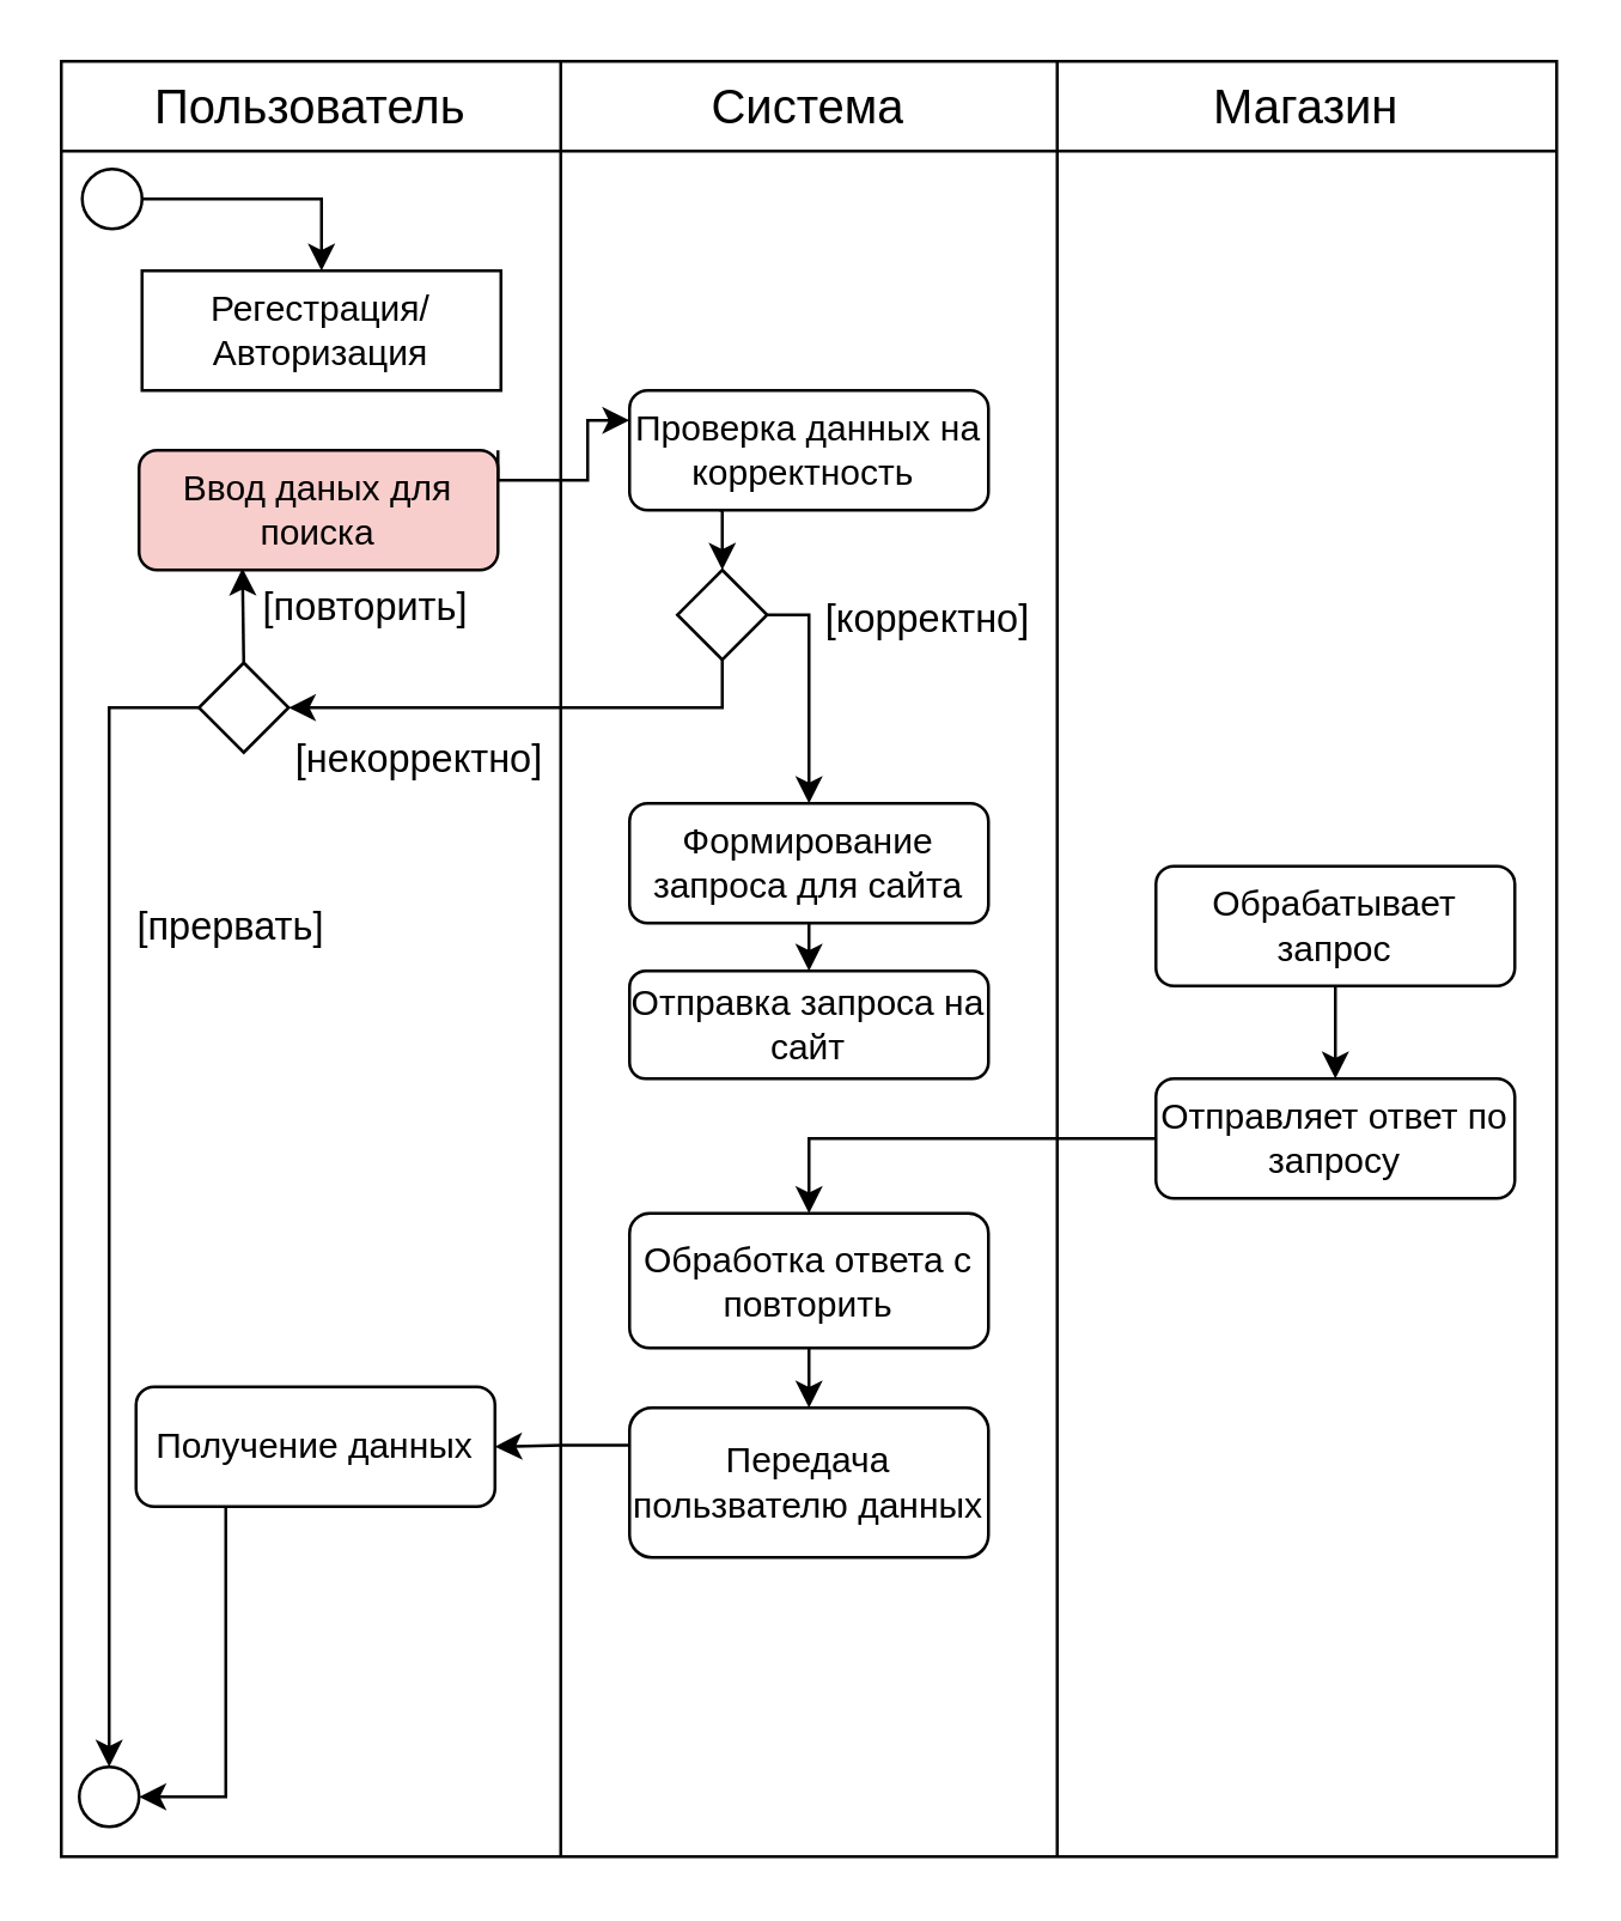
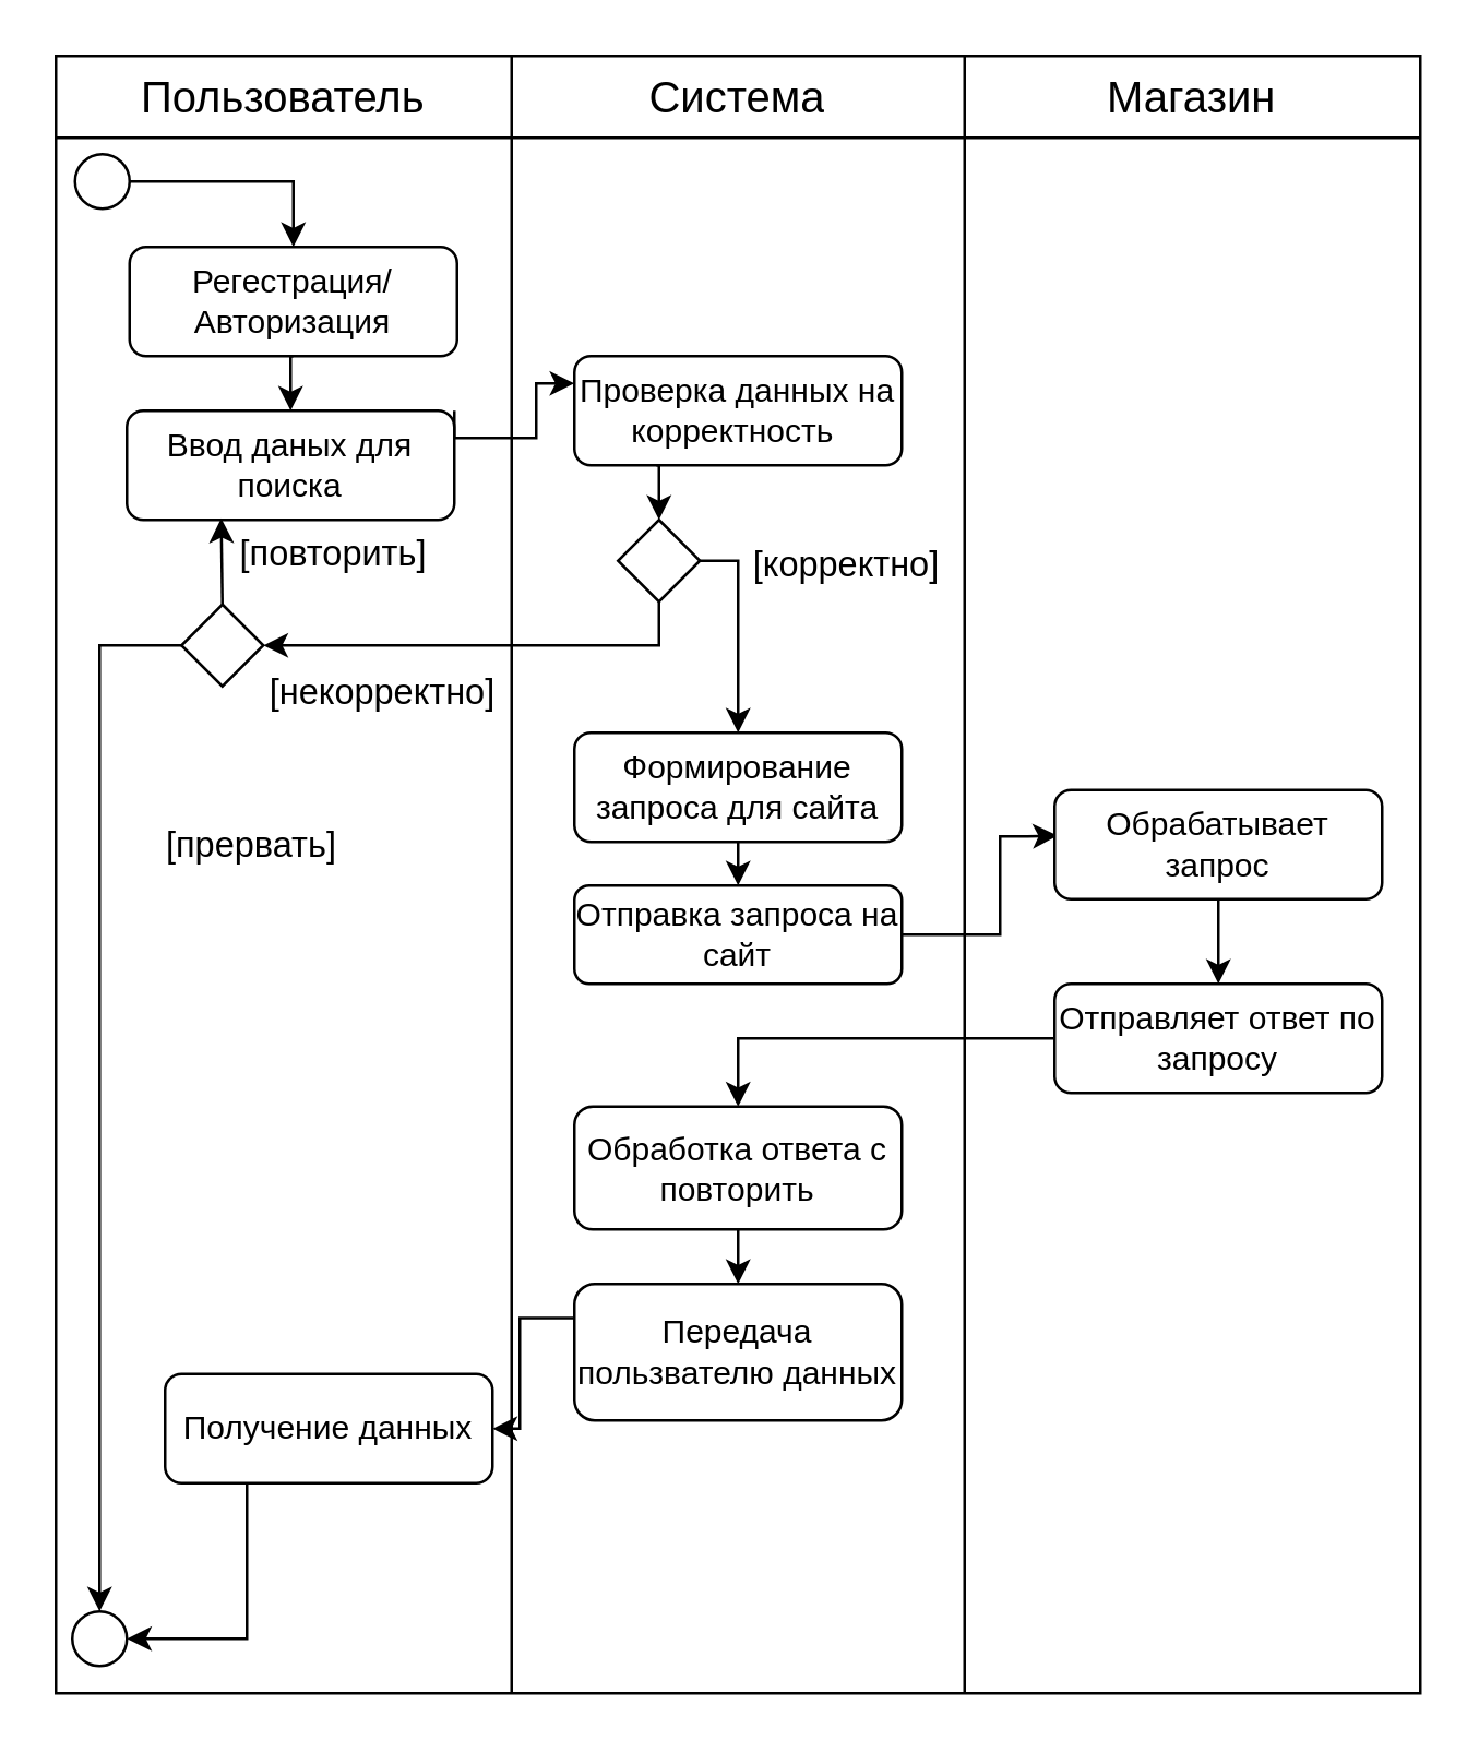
  <mxCell id="0" />
  <mxCell id="1" parent="0" />
  <mxCell id="2" value="" style="shape=table;startSize=0;container=1;collapsible=0;childLayout=tableLayout;fontSize=16;" vertex="1" parent="1"><mxGeometry x="20" y="20" width="500" height="600" as="geometry" /></mxCell>
  <mxCell id="3" value="" style="shape=tableRow;horizontal=0;startSize=0;swimlaneHead=0;swimlaneBody=0;strokeColor=inherit;top=0;left=0;bottom=0;right=0;collapsible=0;dropTarget=0;fillColor=none;points=[[0,0.5],[1,0.5]];portConstraint=eastwest;fontSize=16;" vertex="1" parent="2"><mxGeometry width="500" height="30" as="geometry" /></mxCell>
  <mxCell id="4" value="Пользователь" style="shape=partialRectangle;html=1;whiteSpace=wrap;connectable=0;strokeColor=inherit;overflow=hidden;fillColor=none;top=0;left=0;bottom=0;right=0;pointerEvents=1;fontSize=16;" vertex="1" parent="3"><mxGeometry width="167" height="30" as="geometry"><mxRectangle width="167" height="30" as="alternateBounds" /></mxGeometry></mxCell>
  <mxCell id="5" value="Система" style="shape=partialRectangle;html=1;whiteSpace=wrap;connectable=0;strokeColor=inherit;overflow=hidden;fillColor=none;top=0;left=0;bottom=0;right=0;pointerEvents=1;fontSize=16;" vertex="1" parent="3"><mxGeometry x="167" width="166" height="30" as="geometry"><mxRectangle width="166" height="30" as="alternateBounds" /></mxGeometry></mxCell>
  <mxCell id="6" value="Магазин" style="shape=partialRectangle;html=1;whiteSpace=wrap;connectable=0;strokeColor=inherit;overflow=hidden;fillColor=none;top=0;left=0;bottom=0;right=0;pointerEvents=1;fontSize=16;" vertex="1" parent="3"><mxGeometry x="333" width="167" height="30" as="geometry"><mxRectangle width="167" height="30" as="alternateBounds" /></mxGeometry></mxCell>
  <mxCell id="7" value="" style="shape=tableRow;horizontal=0;startSize=0;swimlaneHead=0;swimlaneBody=0;strokeColor=inherit;top=0;left=0;bottom=0;right=0;collapsible=0;dropTarget=0;fillColor=none;points=[[0,0.5],[1,0.5]];portConstraint=eastwest;fontSize=16;" vertex="1" parent="2"><mxGeometry y="30" width="500" height="570" as="geometry" /></mxCell>
  <mxCell id="8" value="" style="shape=partialRectangle;html=1;whiteSpace=wrap;connectable=0;strokeColor=inherit;overflow=hidden;fillColor=none;top=0;left=0;bottom=0;right=0;pointerEvents=1;fontSize=16;" vertex="1" parent="7"><mxGeometry width="167" height="570" as="geometry"><mxRectangle width="167" height="570" as="alternateBounds" /></mxGeometry></mxCell>
  <mxCell id="9" value="" style="shape=partialRectangle;html=1;whiteSpace=wrap;connectable=0;strokeColor=inherit;overflow=hidden;fillColor=none;top=0;left=0;bottom=0;right=0;pointerEvents=1;fontSize=16;" vertex="1" parent="7"><mxGeometry x="167" width="166" height="570" as="geometry"><mxRectangle width="166" height="570" as="alternateBounds" /></mxGeometry></mxCell>
  <mxCell id="10" value="" style="shape=partialRectangle;html=1;whiteSpace=wrap;connectable=0;strokeColor=inherit;overflow=hidden;fillColor=none;top=0;left=0;bottom=0;right=0;pointerEvents=1;fontSize=16;" vertex="1" parent="7"><mxGeometry x="333" width="167" height="570" as="geometry"><mxRectangle width="167" height="570" as="alternateBounds" /></mxGeometry></mxCell>
  <mxCell id="11" style="edgeStyle=orthogonalEdgeStyle;rounded=0;orthogonalLoop=1;jettySize=auto;html=1;exitX=1;exitY=0.5;exitDx=0;exitDy=0;entryX=0.5;entryY=0;entryDx=0;entryDy=0;" edge="1" parent="1" source="12" target="15"><mxGeometry relative="1" as="geometry"><Array as="points"><mxPoint x="107" y="66" /></Array></mxGeometry></mxCell>
  <mxCell id="12" value="" style="ellipse;whiteSpace=wrap;html=1;aspect=fixed;strokeColor=light-dark(#000000,#FFFFFF);perimeterSpacing=0;fillColor=light-dark(#FFFFFF,#FFFFFF);" vertex="1" parent="1"><mxGeometry x="27" y="56" width="20" height="20" as="geometry" /></mxCell>
  <mxCell id="13" value="" style="ellipse;whiteSpace=wrap;html=1;aspect=fixed;strokeColor=light-dark(#000000,#FFFFFF);perimeterSpacing=0;fillColor=light-dark(#FFFFFF,#FFFFFF);" vertex="1" parent="1"><mxGeometry x="26" y="590" width="20" height="20" as="geometry" /></mxCell>
- <mxCell id="15" value="Регестрация/Авторизация" style="whiteSpace=wrap;html=1;rounded=0;" vertex="1" parent="1"><mxGeometry x="47" y="90" width="120" height="40" as="geometry" /></mxCell>
- <mxCell id="16" value="Ввод даных для поиска" style="rounded=1;whiteSpace=wrap;html=1;fillColor=#f8cecc;" vertex="1" parent="1"><mxGeometry x="46" y="150" width="120" height="40" as="geometry" /></mxCell>
+ <mxCell id="14" style="edgeStyle=orthogonalEdgeStyle;rounded=0;orthogonalLoop=1;jettySize=auto;html=1;exitX=0.5;exitY=1;exitDx=0;exitDy=0;entryX=0.5;entryY=0;entryDx=0;entryDy=0;" edge="1" parent="1" source="15" target="16"><mxGeometry relative="1" as="geometry" /></mxCell>
+ <mxCell id="15" value="Регестрация/Авторизация" style="rounded=1;whiteSpace=wrap;html=1;" vertex="1" parent="1"><mxGeometry x="47" y="90" width="120" height="40" as="geometry" /></mxCell>
+ <mxCell id="16" value="Ввод даных для поиска" style="rounded=1;whiteSpace=wrap;html=1;" vertex="1" parent="1"><mxGeometry x="46" y="150" width="120" height="40" as="geometry" /></mxCell>
  <mxCell id="17" style="edgeStyle=orthogonalEdgeStyle;rounded=0;orthogonalLoop=1;jettySize=auto;html=1;exitX=0.25;exitY=1;exitDx=0;exitDy=0;entryX=0.5;entryY=0;entryDx=0;entryDy=0;" edge="1" parent="1" source="18" target="22"><mxGeometry relative="1" as="geometry" /></mxCell>
  <mxCell id="18" value="Проверка данных на корректность&amp;nbsp;" style="rounded=1;whiteSpace=wrap;html=1;" vertex="1" parent="1"><mxGeometry x="210" y="130" width="120" height="40" as="geometry" /></mxCell>
  <mxCell id="19" style="edgeStyle=orthogonalEdgeStyle;rounded=0;orthogonalLoop=1;jettySize=auto;html=1;exitX=1;exitY=0;exitDx=0;exitDy=0;entryX=0;entryY=0.25;entryDx=0;entryDy=0;" edge="1" parent="1" source="16" target="18"><mxGeometry relative="1" as="geometry"><Array as="points"><mxPoint x="166" y="160" /><mxPoint x="196" y="160" /><mxPoint x="196" y="140" /></Array></mxGeometry></mxCell>
  <mxCell id="20" style="edgeStyle=orthogonalEdgeStyle;rounded=0;orthogonalLoop=1;jettySize=auto;html=1;exitX=0.5;exitY=1;exitDx=0;exitDy=0;entryX=1;entryY=0.5;entryDx=0;entryDy=0;" edge="1" parent="1" source="22" target="24"><mxGeometry relative="1" as="geometry"><Array as="points"><mxPoint x="241" y="236" /></Array></mxGeometry></mxCell>
  <mxCell id="21" style="edgeStyle=orthogonalEdgeStyle;rounded=0;orthogonalLoop=1;jettySize=auto;html=1;exitX=1;exitY=0.5;exitDx=0;exitDy=0;entryX=0.5;entryY=0;entryDx=0;entryDy=0;" edge="1" parent="1" source="22" target="27"><mxGeometry relative="1" as="geometry"><Array as="points"><mxPoint x="270" y="205" /></Array></mxGeometry></mxCell>
  <mxCell id="22" value="" style="rhombus;whiteSpace=wrap;html=1;" vertex="1" parent="1"><mxGeometry x="226" y="190" width="30" height="30" as="geometry" /></mxCell>
  <mxCell id="23" style="edgeStyle=orthogonalEdgeStyle;rounded=0;orthogonalLoop=1;jettySize=auto;html=1;exitX=0;exitY=0.5;exitDx=0;exitDy=0;entryX=0.5;entryY=0;entryDx=0;entryDy=0;" edge="1" parent="1" source="24" target="13"><mxGeometry relative="1" as="geometry" /></mxCell>
  <mxCell id="24" value="" style="rhombus;whiteSpace=wrap;html=1;" vertex="1" parent="1"><mxGeometry x="66" y="221" width="30" height="30" as="geometry" /></mxCell>
  <mxCell id="25" style="edgeStyle=orthogonalEdgeStyle;rounded=0;orthogonalLoop=1;jettySize=auto;html=1;exitX=0.5;exitY=0;exitDx=0;exitDy=0;entryX=0.288;entryY=0.986;entryDx=0;entryDy=0;entryPerimeter=0;" edge="1" parent="1" source="24" target="16"><mxGeometry relative="1" as="geometry" /></mxCell>
  <mxCell id="26" style="edgeStyle=orthogonalEdgeStyle;rounded=0;orthogonalLoop=1;jettySize=auto;html=1;exitX=0.5;exitY=1;exitDx=0;exitDy=0;entryX=0.5;entryY=0;entryDx=0;entryDy=0;" edge="1" parent="1" source="27" target="33"><mxGeometry relative="1" as="geometry" /></mxCell>
  <mxCell id="27" value="Формирование запроса для сайта" style="rounded=1;whiteSpace=wrap;html=1;" vertex="1" parent="1"><mxGeometry x="210" y="268" width="120" height="40" as="geometry" /></mxCell>
  <mxCell id="28" value="&lt;font style=&quot;font-size: 13px;&quot;&gt;[корректно]&lt;/font&gt;" style="text;html=1;align=center;verticalAlign=middle;whiteSpace=wrap;rounded=0;" vertex="1" parent="1"><mxGeometry x="270" y="191" width="80" height="30" as="geometry" /></mxCell>
  <mxCell id="29" value="&lt;font style=&quot;font-size: 13px;&quot;&gt;[некорректно]&lt;/font&gt;" style="text;html=1;align=center;verticalAlign=middle;whiteSpace=wrap;rounded=0;" vertex="1" parent="1"><mxGeometry x="100" y="238" width="80" height="30" as="geometry" /></mxCell>
- <mxCell id="30" value="&lt;font style=&quot;font-size: 13px;&quot;&gt;[прервать]&lt;/font&gt;" style="text;html=1;align=center;verticalAlign=middle;whiteSpace=wrap;rounded=0;" vertex="1" parent="1"><mxGeometry x="37" y="294" width="80" height="30" as="geometry" /></mxCell>
+ <mxCell id="30" value="&lt;font style=&quot;font-size: 13px;&quot;&gt;[прервать]&lt;/font&gt;" style="text;html=1;align=center;verticalAlign=middle;whiteSpace=wrap;rounded=0;" vertex="1" parent="1"><mxGeometry x="52" y="294" width="80" height="30" as="geometry" /></mxCell>
  <mxCell id="31" value="&lt;font style=&quot;font-size: 13px;&quot;&gt;[повторить]&lt;/font&gt;" style="text;html=1;align=center;verticalAlign=middle;whiteSpace=wrap;rounded=0;" vertex="1" parent="1"><mxGeometry x="82" y="187" width="80" height="30" as="geometry" /></mxCell>
+ <mxCell id="32" style="edgeStyle=orthogonalEdgeStyle;rounded=0;orthogonalLoop=1;jettySize=auto;html=1;exitX=1;exitY=0.5;exitDx=0;exitDy=0;entryX=0.009;entryY=0.417;entryDx=0;entryDy=0;entryPerimeter=0;" edge="1" parent="1" source="33" target="37"><mxGeometry relative="1" as="geometry"><Array as="points"><mxPoint x="366" y="342" /><mxPoint x="366" y="306" /><mxPoint x="376" y="306" /></Array></mxGeometry></mxCell>
  <mxCell id="33" value="Отправка запроса на сайт" style="rounded=1;whiteSpace=wrap;html=1;" vertex="1" parent="1"><mxGeometry x="210" y="324" width="120" height="36" as="geometry" /></mxCell>
  <mxCell id="34" style="edgeStyle=orthogonalEdgeStyle;rounded=0;orthogonalLoop=1;jettySize=auto;html=1;exitX=0.25;exitY=1;exitDx=0;exitDy=0;entryX=1;entryY=0.5;entryDx=0;entryDy=0;" edge="1" parent="1" source="35" target="13"><mxGeometry relative="1" as="geometry" /></mxCell>
- <mxCell id="35" value="Получение данных" style="rounded=1;whiteSpace=wrap;html=1;" vertex="1" parent="1"><mxGeometry x="45" y="463" width="120" height="40" as="geometry" /></mxCell>
+ <mxCell id="35" value="Получение данных" style="rounded=1;whiteSpace=wrap;html=1;" vertex="1" parent="1"><mxGeometry x="60" y="503" width="120" height="40" as="geometry" /></mxCell>
  <mxCell id="36" style="edgeStyle=orthogonalEdgeStyle;rounded=0;orthogonalLoop=1;jettySize=auto;html=1;exitX=0.5;exitY=1;exitDx=0;exitDy=0;entryX=0.5;entryY=0;entryDx=0;entryDy=0;" edge="1" parent="1" source="37" target="39"><mxGeometry relative="1" as="geometry" /></mxCell>
  <mxCell id="37" value="Обрабатывает запрос" style="rounded=1;whiteSpace=wrap;html=1;" vertex="1" parent="1"><mxGeometry x="386" y="289" width="120" height="40" as="geometry" /></mxCell>
  <mxCell id="38" style="edgeStyle=orthogonalEdgeStyle;rounded=0;orthogonalLoop=1;jettySize=auto;html=1;exitX=0;exitY=0.5;exitDx=0;exitDy=0;entryX=0.5;entryY=0;entryDx=0;entryDy=0;" edge="1" parent="1" source="39" target="41"><mxGeometry relative="1" as="geometry" /></mxCell>
  <mxCell id="39" value="Отправляет ответ по запросу" style="rounded=1;whiteSpace=wrap;html=1;" vertex="1" parent="1"><mxGeometry x="386" y="360" width="120" height="40" as="geometry" /></mxCell>
  <mxCell id="40" style="edgeStyle=orthogonalEdgeStyle;rounded=0;orthogonalLoop=1;jettySize=auto;html=1;exitX=0.5;exitY=1;exitDx=0;exitDy=0;entryX=0.5;entryY=0;entryDx=0;entryDy=0;" edge="1" parent="1" source="41" target="43"><mxGeometry relative="1" as="geometry" /></mxCell>
  <mxCell id="41" value="Обработка ответа с повторить" style="rounded=1;whiteSpace=wrap;html=1;" vertex="1" parent="1"><mxGeometry x="210" y="405" width="120" height="45" as="geometry" /></mxCell>
  <mxCell id="42" style="edgeStyle=orthogonalEdgeStyle;rounded=0;orthogonalLoop=1;jettySize=auto;html=1;exitX=0;exitY=0.25;exitDx=0;exitDy=0;entryX=1;entryY=0.5;entryDx=0;entryDy=0;" edge="1" parent="1" source="43" target="35"><mxGeometry relative="1" as="geometry" /></mxCell>
  <mxCell id="43" value="Передача пользвателю данных" style="rounded=1;whiteSpace=wrap;html=1;" vertex="1" parent="1"><mxGeometry x="210" y="470" width="120" height="50" as="geometry" /></mxCell>
